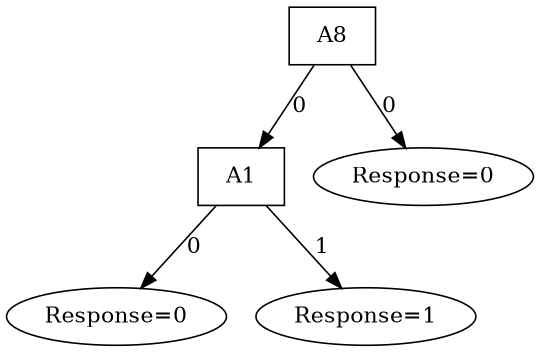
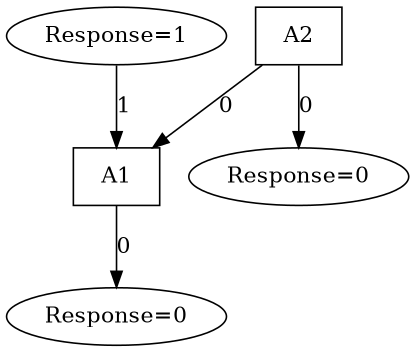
  digraph {
    rankdir=TD
    A1 [shape=record]
    n2 [label="Response=0"]
    n3 [label="Response=1"]
-   A2 [shape=record label=A8]
+   A2 [shape=record]
    n5 [label="Response=0"]
    A1 -> n2 [label=0]
-   A1 -> n3 [label=1]
+   n3 -> A1 [label=1]
    A2 -> A1 [label=0]
    A2 -> n5 [label=0]
  }
